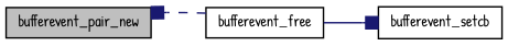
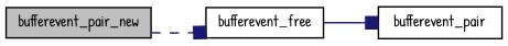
  digraph {
    fontname="Patrick Hand"
    rankdir=LR
    node [color=black fillcolor=white fontname="Patrick Hand" fontsize=10 shape=record style=filled]
    edge [arrowhead=box color=midnightblue fontname="Patrick Hand" fontsize=10 labelfontname=Helvetica labelfontsize=10]
    n1 [fillcolor=grey75 fontcolor=black height=0.2 label=bufferevent_pair_new width=0.4]
    n2 [height=0.2 label=bufferevent_free width=0.4]
-   n3 [height=0.2 label=bufferevent_setcb width=0.4]
-   n2 -> n1 [style=dashed]
+   n3 [height=0.2 label=bufferevent_pair width=0.4]
+   n1 -> n2 [style=dashed]
    n2 -> n3 [style=solid]
  }
